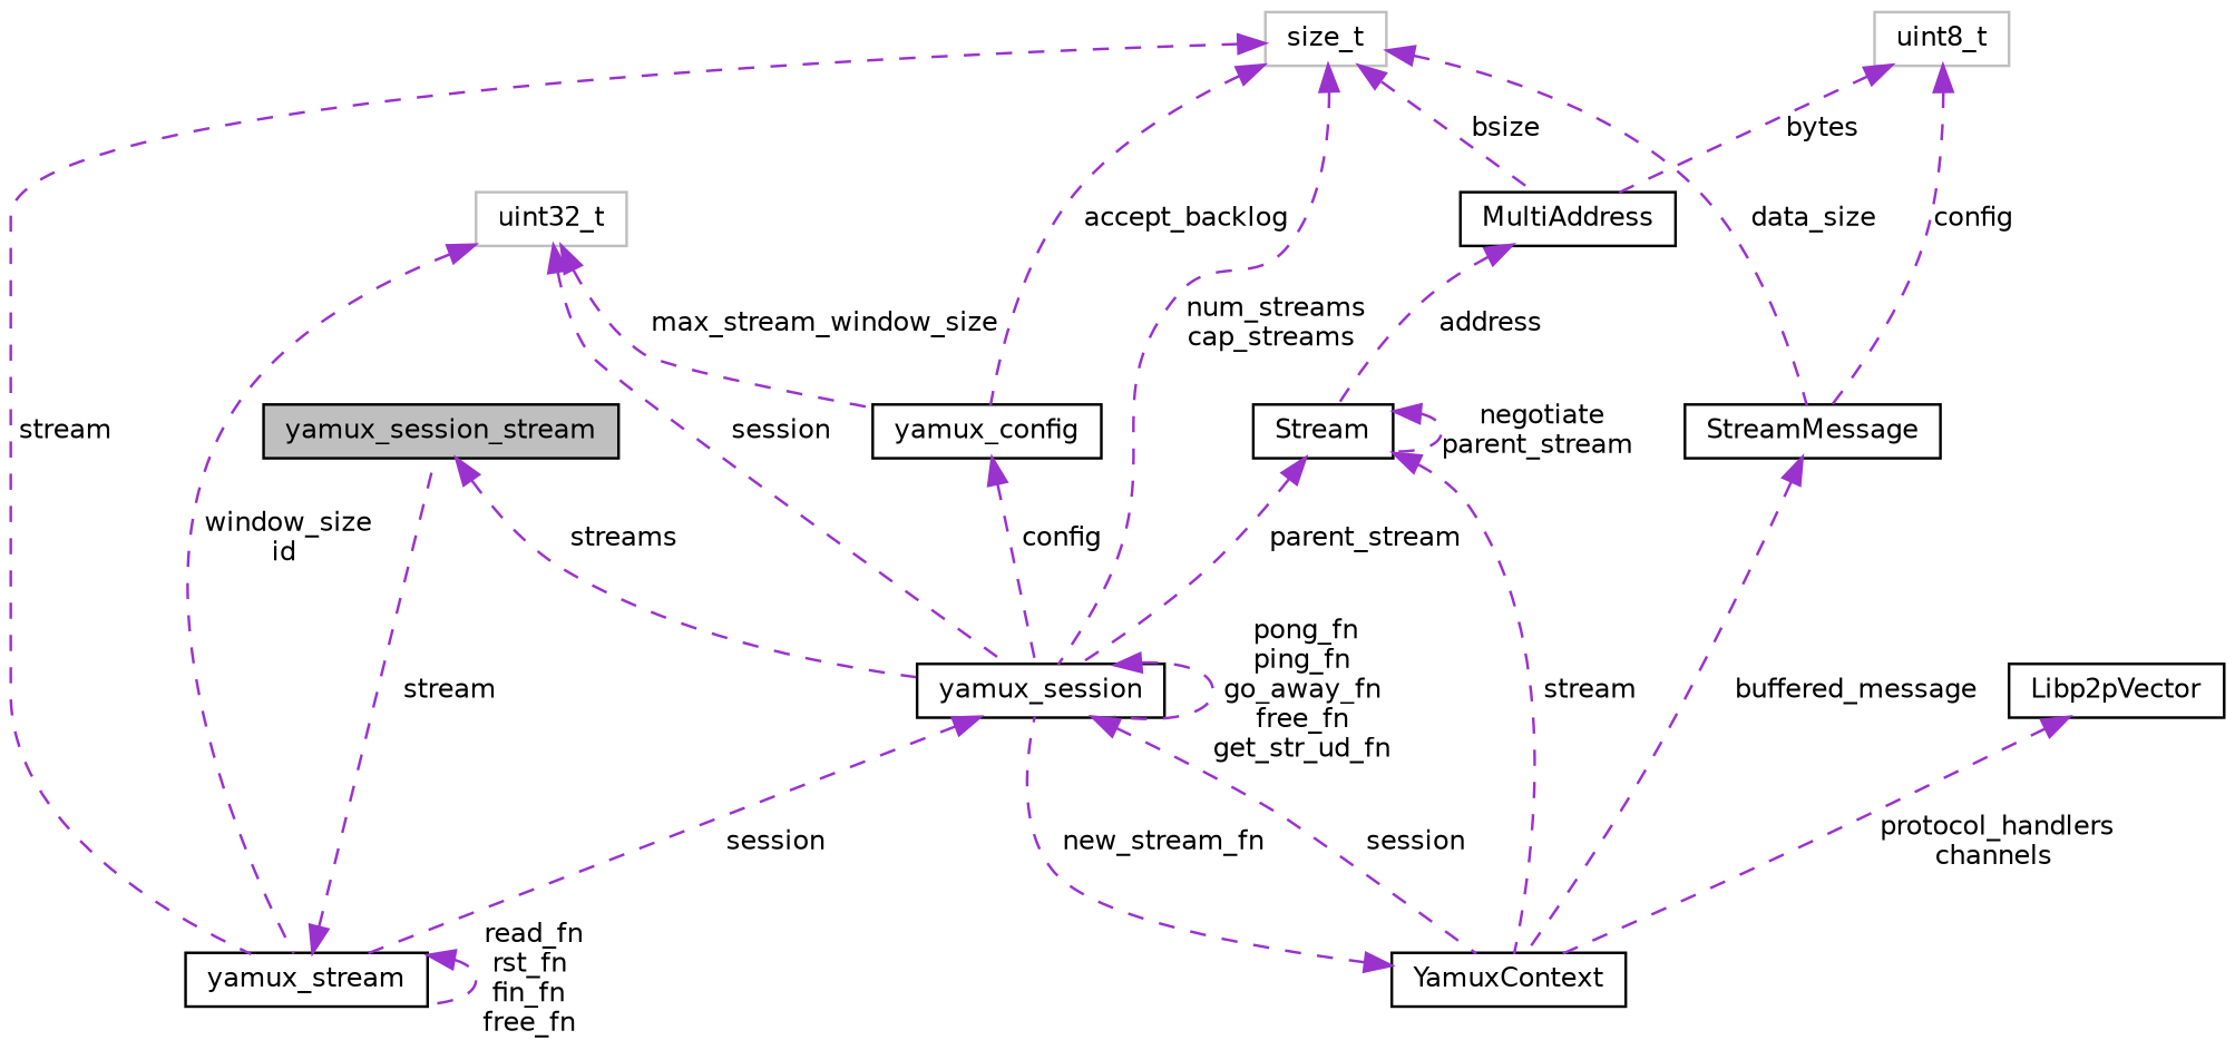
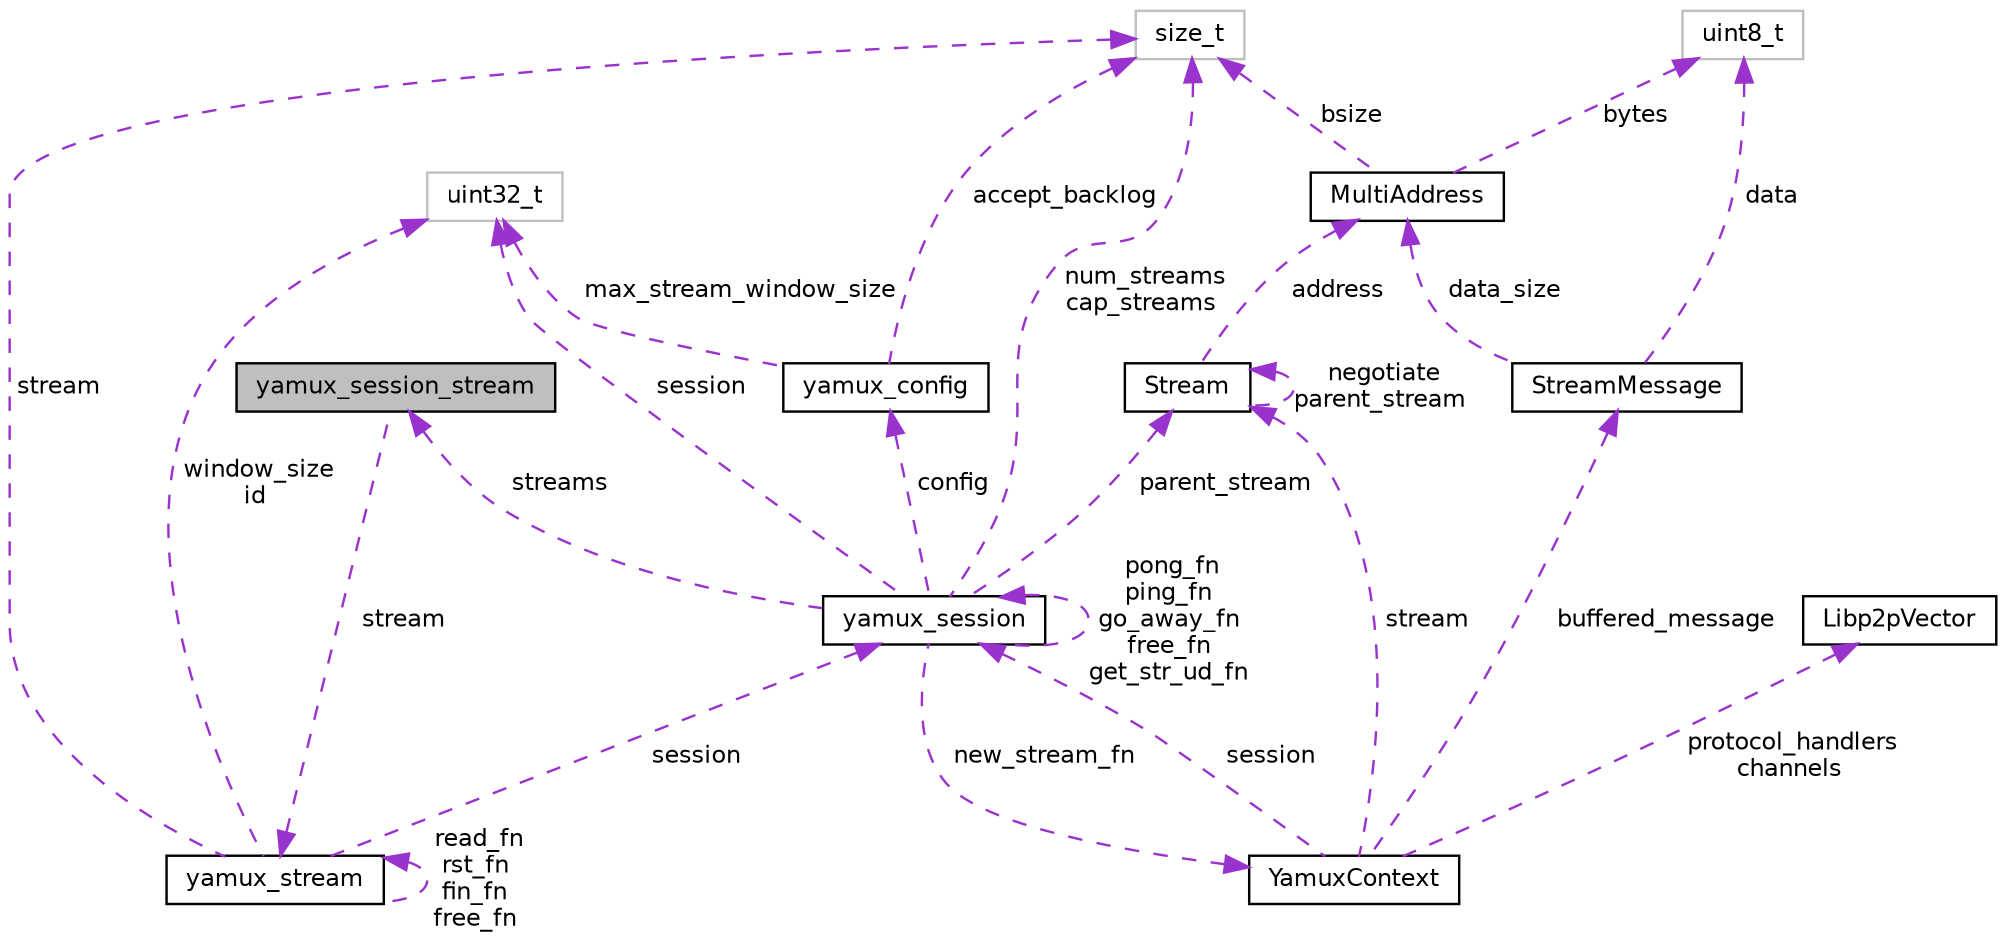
  digraph {
    node [color=black fillcolor=white fontname=Helvetica fontsize=10 shape=record style=filled]
    edge [color=darkorchid3 dir=back fontname=Helvetica fontsize=10 labelfontname=Helvetica labelfontsize=10 style=dashed]
    n1 [fillcolor=grey75 fontcolor=black height=0.2 label=yamux_session_stream width=0.4]
    n2 [height=0.2 label=yamux_session width=0.4]
    n3 [height=0.2 label=yamux_stream width=0.4]
    n4 [height=0.2 label=YamuxContext width=0.4]
    n5 [color=grey75 height=0.2 label=uint32_t width=0.4]
    n6 [height=0.2 label=yamux_config width=0.4]
    n7 [height=0.2 label=Libp2pVector width=0.4]
    n8 [height=0.2 label=StreamMessage width=0.4]
    n9 [color=grey75 height=0.2 label=uint8_t width=0.4]
    n10 [height=0.2 label=MultiAddress width=0.4]
    n11 [height=0.2 label=Stream width=0.4]
    n12 [color=grey75 height=0.2 label=size_t width=0.4]
    n1 -> n2 [label=" streams"]
    n2 -> n2 [label=" pong_fn\nping_fn\ngo_away_fn\nfree_fn\nget_str_ud_fn"]
    n2 -> n3 [label=" session"]
    n2 -> n4 [label=" session"]
    n3 -> n1 [label=" stream"]
    n3 -> n3 [label=" read_fn\nrst_fn\nfin_fn\nfree_fn"]
    n4 -> n2 [label=" new_stream_fn"]
    n5 -> n2 [label=" session"]
    n5 -> n3 [label=" window_size\nid"]
    n5 -> n6 [label=" max_stream_window_size"]
    n6 -> n2 [label=" config"]
    n7 -> n4 [label=" protocol_handlers\nchannels"]
    n8 -> n4 [label=" buffered_message"]
-   n9 -> n8 [label=" config"]
+   n9 -> n8 [label=" data"]
    n9 -> n10 [label=" bytes"]
    n10 -> n11 [label=" address"]
    n11 -> n2 [label=" parent_stream"]
    n11 -> n4 [label=" stream"]
    n11 -> n11 [label=" negotiate\nparent_stream"]
    n12 -> n2 [label=" num_streams\ncap_streams"]
    n12 -> n3 [label=" stream"]
    n12 -> n6 [label=" accept_backlog"]
-   n12 -> n8 [label=" data_size"]
+   n10 -> n8 [label=" data_size"]
    n12 -> n10 [label=" bsize"]
  }
